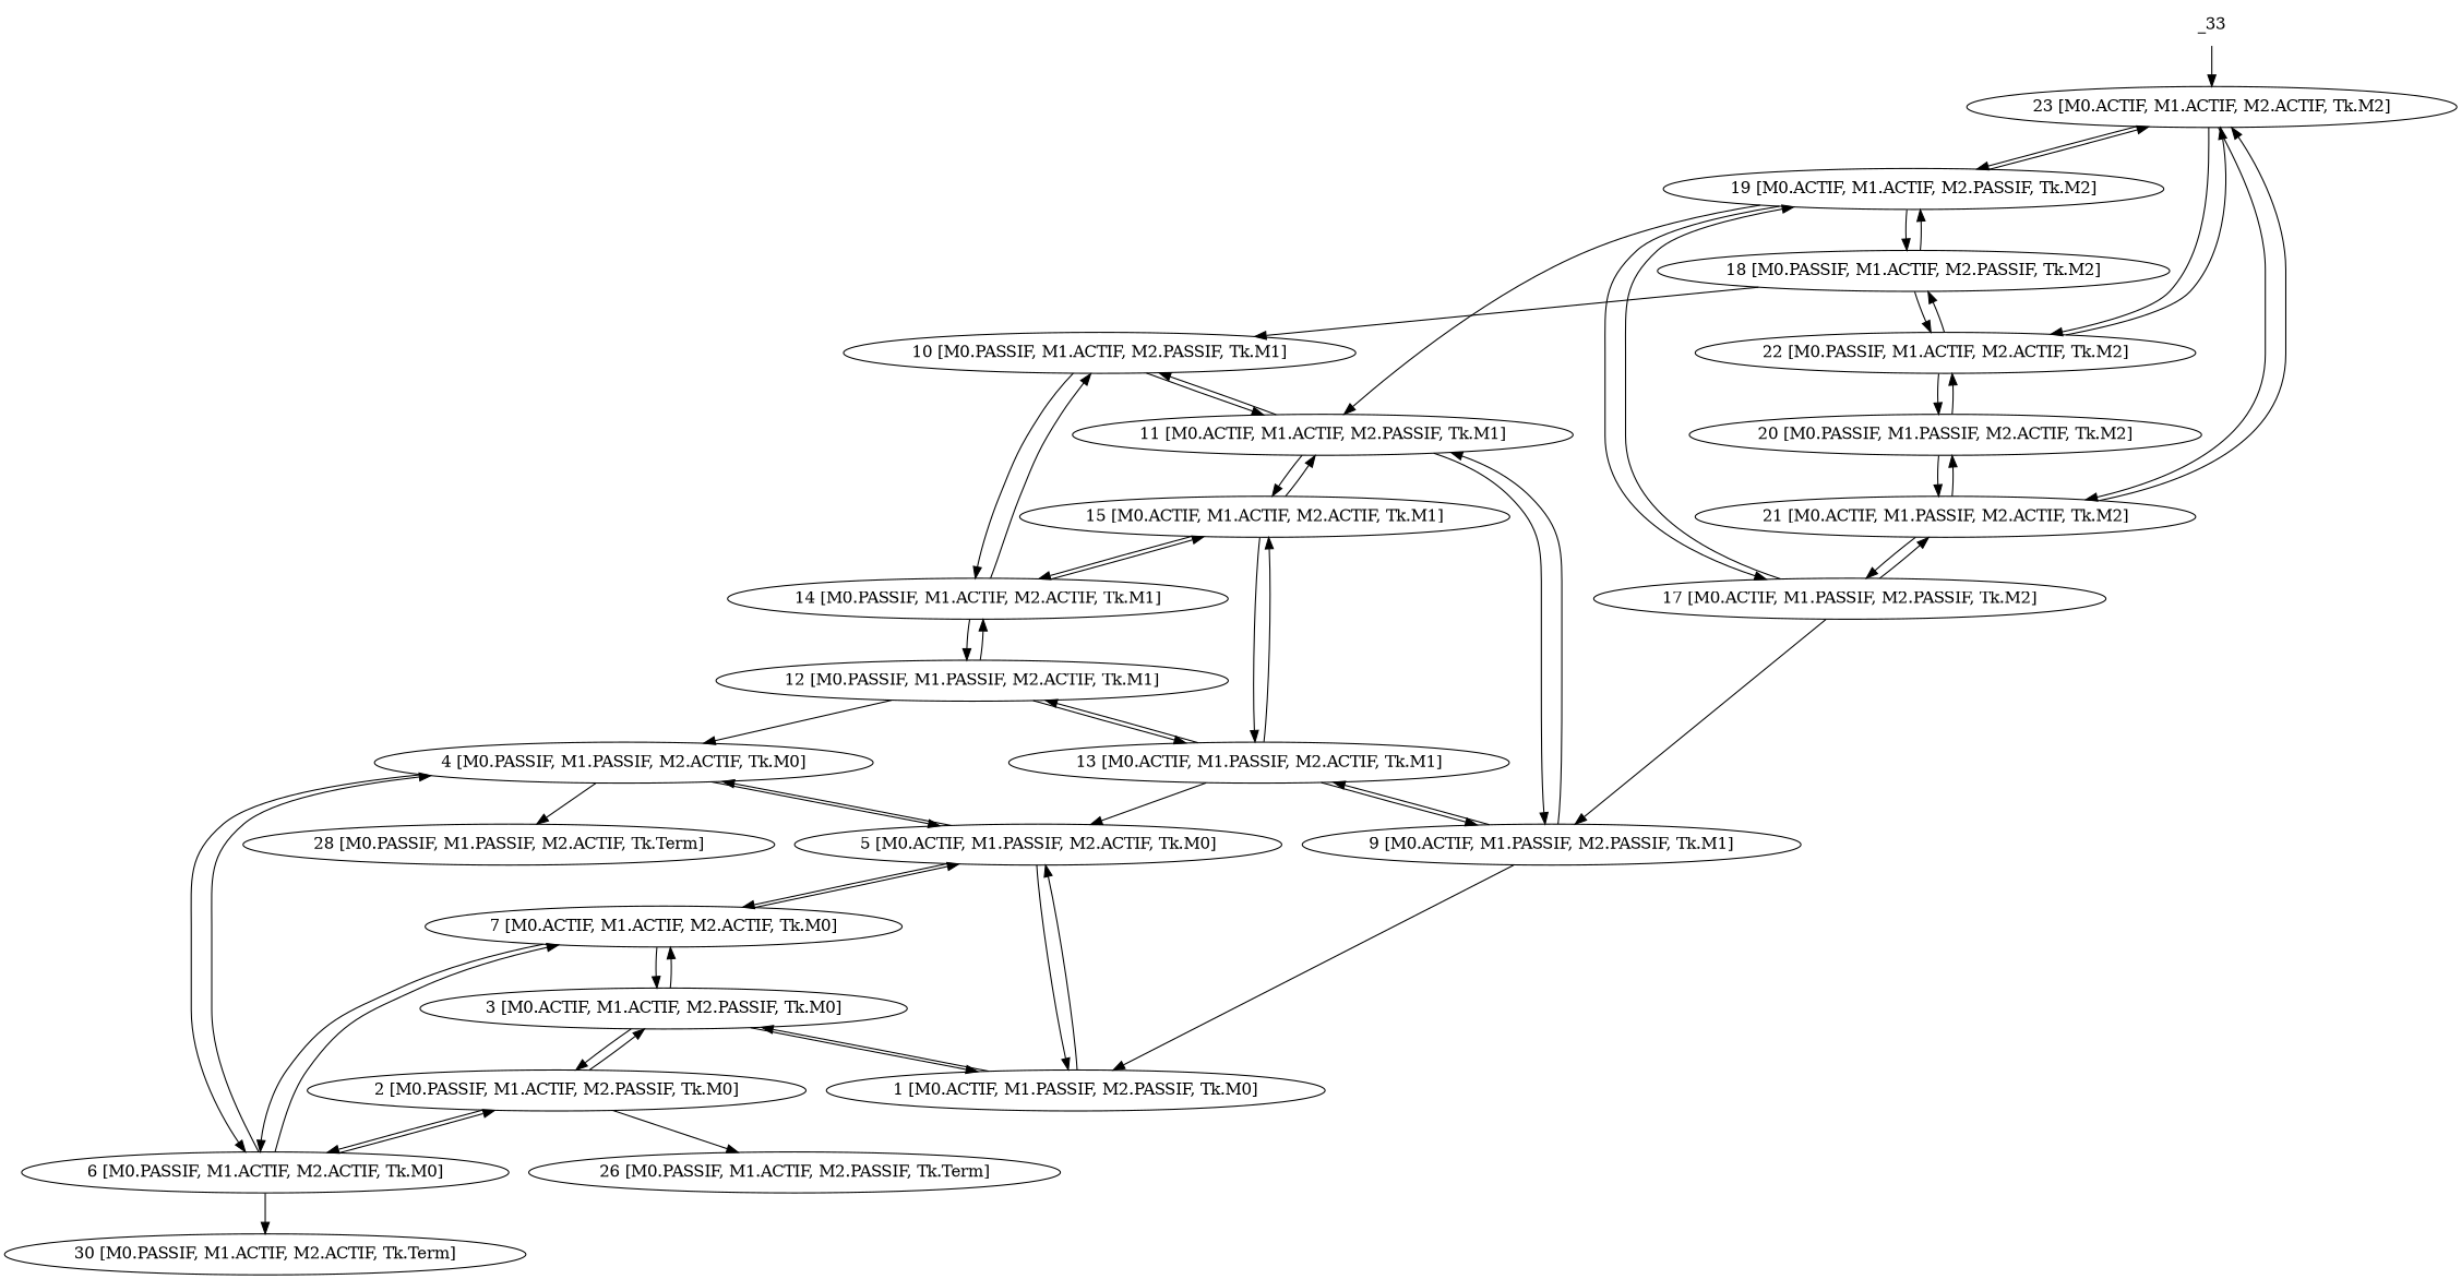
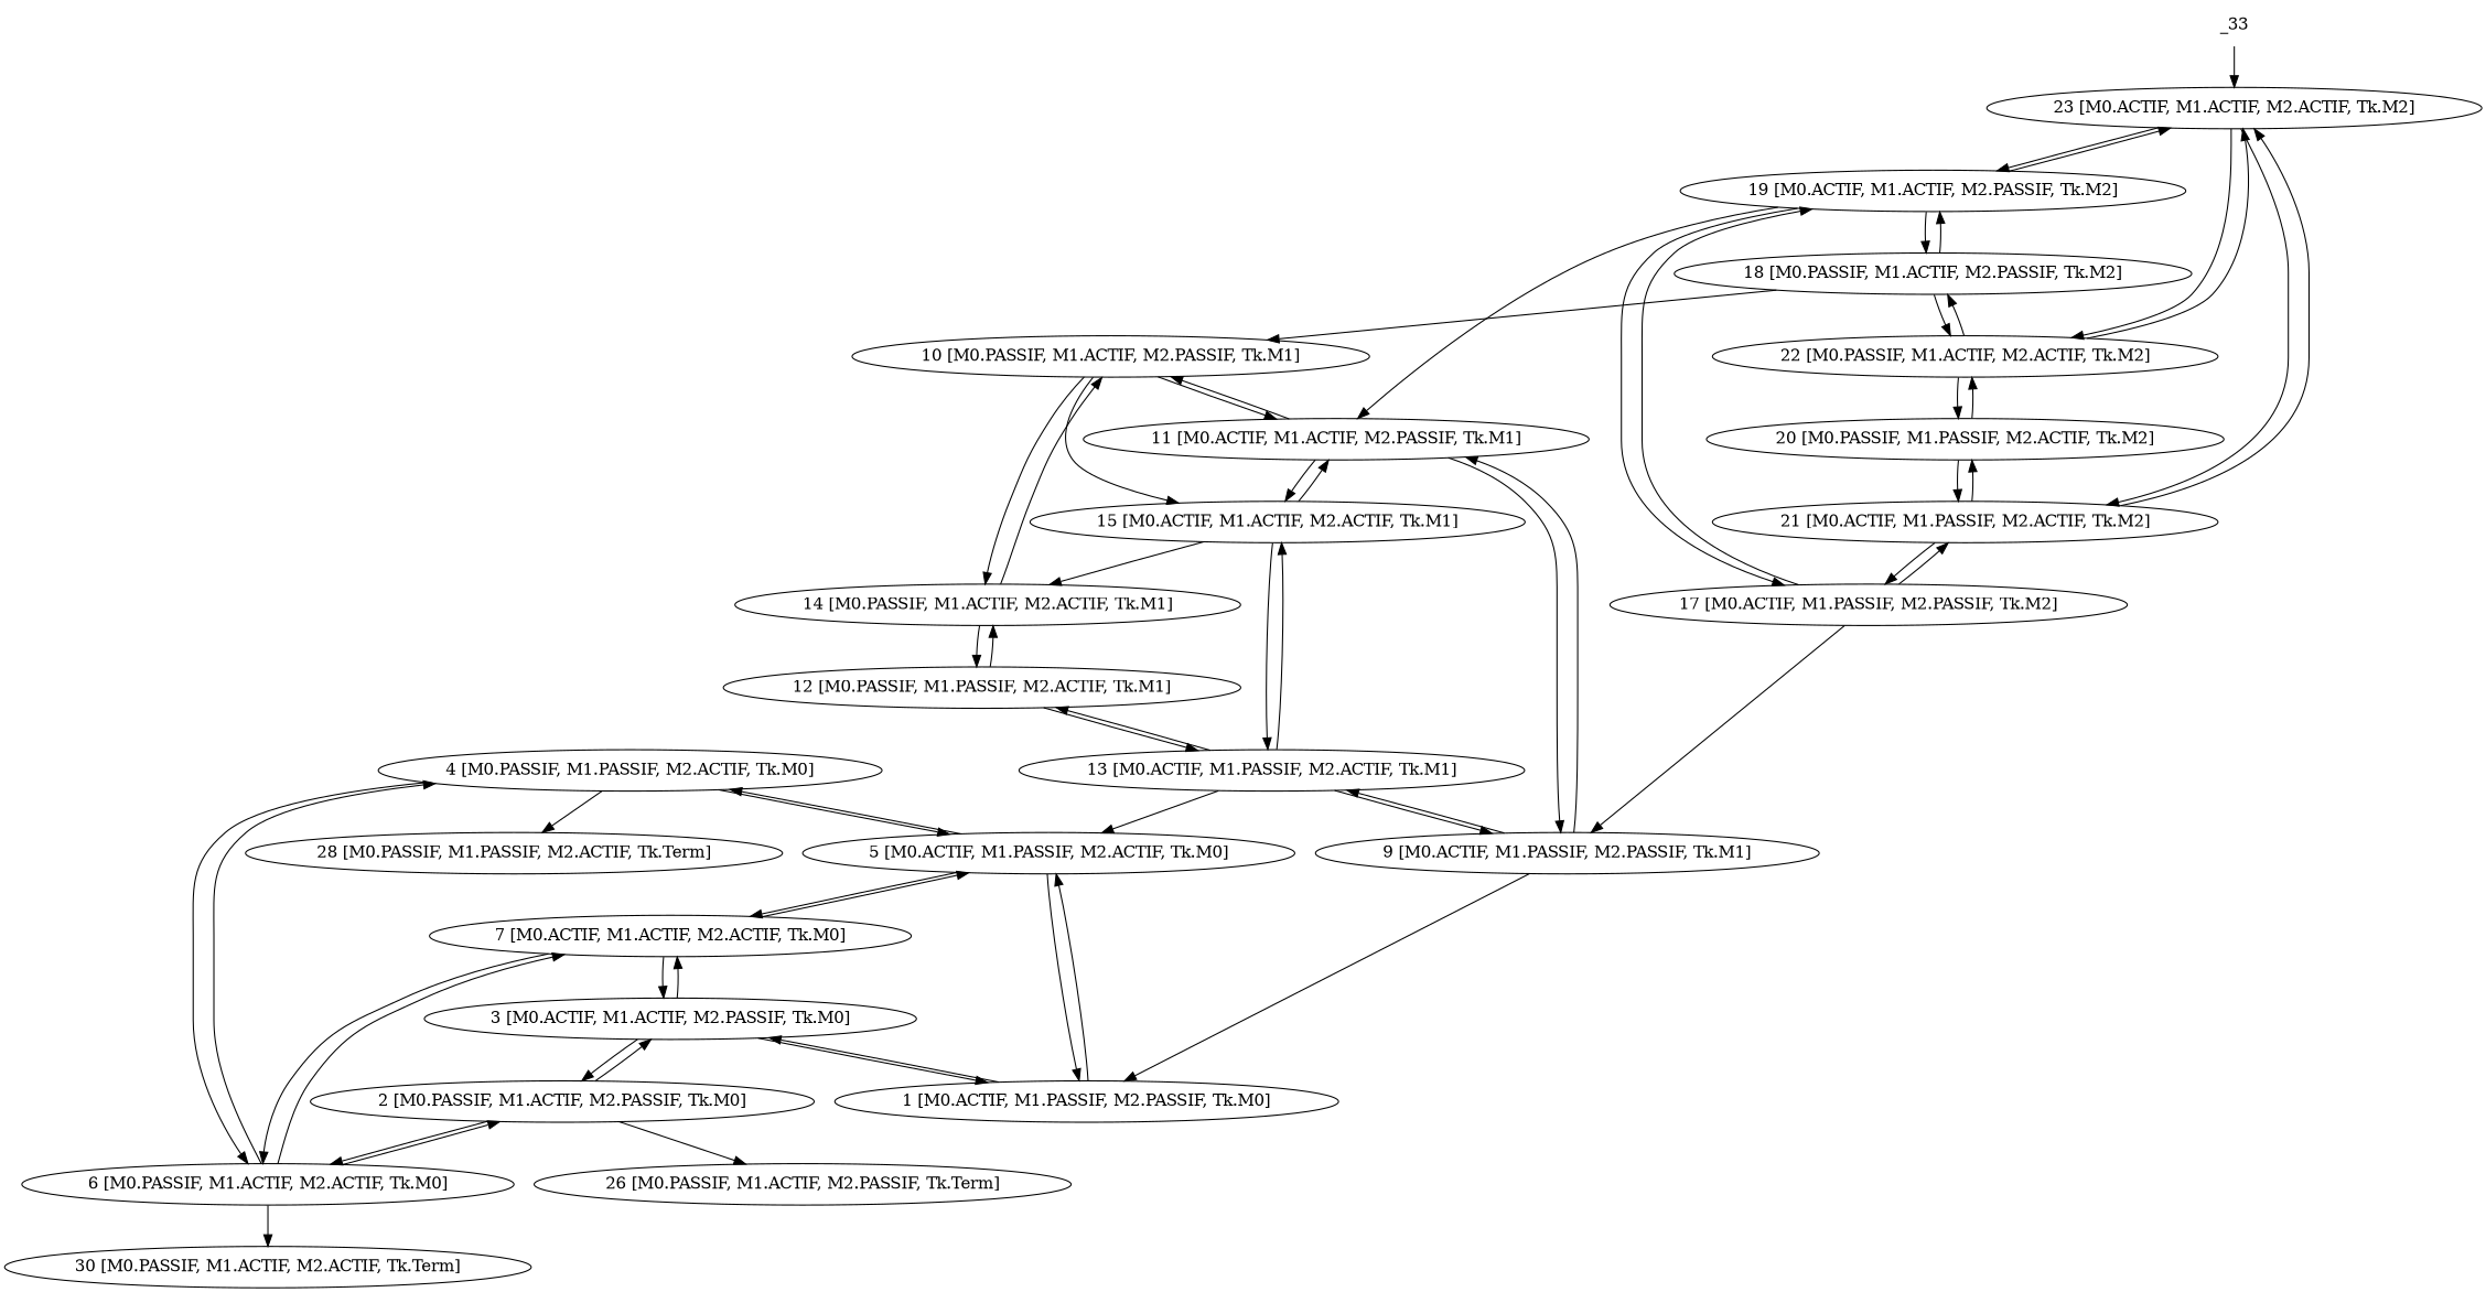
  digraph {
    n1 [label=_33 shape=none]
    n2 [label="23 [M0.ACTIF, M1.ACTIF, M2.ACTIF, Tk.M2]"]
    n3 [label="19 [M0.ACTIF, M1.ACTIF, M2.PASSIF, Tk.M2]"]
    n4 [label="21 [M0.ACTIF, M1.PASSIF, M2.ACTIF, Tk.M2]"]
    n5 [label="22 [M0.PASSIF, M1.ACTIF, M2.ACTIF, Tk.M2]"]
    n6 [label="11 [M0.ACTIF, M1.ACTIF, M2.PASSIF, Tk.M1]"]
    n7 [label="17 [M0.ACTIF, M1.PASSIF, M2.PASSIF, Tk.M2]"]
    n8 [label="18 [M0.PASSIF, M1.ACTIF, M2.PASSIF, Tk.M2]"]
    n9 [label="20 [M0.PASSIF, M1.PASSIF, M2.ACTIF, Tk.M2]"]
    n10 [label="7 [M0.ACTIF, M1.ACTIF, M2.ACTIF, Tk.M0]"]
    n11 [label="3 [M0.ACTIF, M1.ACTIF, M2.PASSIF, Tk.M0]"]
    n12 [label="5 [M0.ACTIF, M1.PASSIF, M2.ACTIF, Tk.M0]"]
    n13 [label="6 [M0.PASSIF, M1.ACTIF, M2.ACTIF, Tk.M0]"]
    n14 [label="1 [M0.ACTIF, M1.PASSIF, M2.PASSIF, Tk.M0]"]
    n15 [label="2 [M0.PASSIF, M1.ACTIF, M2.PASSIF, Tk.M0]"]
    n16 [label="4 [M0.PASSIF, M1.PASSIF, M2.ACTIF, Tk.M0]"]
    n17 [label="30 [M0.PASSIF, M1.ACTIF, M2.ACTIF, Tk.Term]"]
    n18 [label="15 [M0.ACTIF, M1.ACTIF, M2.ACTIF, Tk.M1]"]
    n19 [label="13 [M0.ACTIF, M1.PASSIF, M2.ACTIF, Tk.M1]"]
    n20 [label="14 [M0.PASSIF, M1.ACTIF, M2.ACTIF, Tk.M1]"]
    n21 [label="9 [M0.ACTIF, M1.PASSIF, M2.PASSIF, Tk.M1]"]
    n22 [label="10 [M0.PASSIF, M1.ACTIF, M2.PASSIF, Tk.M1]"]
    n23 [label="12 [M0.PASSIF, M1.PASSIF, M2.ACTIF, Tk.M1]"]
    n24 [label="26 [M0.PASSIF, M1.ACTIF, M2.PASSIF, Tk.Term]"]
    n25 [label="28 [M0.PASSIF, M1.PASSIF, M2.ACTIF, Tk.Term]"]
    n1 -> n2
    n2 -> n3
    n2 -> n4
    n2 -> n5
    n3 -> n2
    n3 -> n6
    n3 -> n7
    n3 -> n8
    n4 -> n2
    n4 -> n7
    n4 -> n9
    n5 -> n2
    n5 -> n8
    n5 -> n9
    n6 -> n18
    n6 -> n21
    n6 -> n22
    n7 -> n3
    n7 -> n4
    n7 -> n21
    n8 -> n3
    n8 -> n5
    n8 -> n22
    n9 -> n4
    n9 -> n5
    n10 -> n11
    n10 -> n12
    n10 -> n13
    n11 -> n10
    n11 -> n14
    n11 -> n15
    n12 -> n10
    n12 -> n14
    n12 -> n16
    n13 -> n10
    n13 -> n15
    n13 -> n16
    n13 -> n17
    n14 -> n11
    n14 -> n12
    n15 -> n11
    n15 -> n13
    n15 -> n24
    n16 -> n12
    n16 -> n13
    n16 -> n25
    n18 -> n6
    n18 -> n19
    n18 -> n20
    n19 -> n12
    n19 -> n18
    n19 -> n21
    n19 -> n23
-   n20 -> n18
+   n22 -> n18
    n20 -> n22
    n20 -> n23
    n21 -> n6
    n21 -> n14
    n21 -> n19
    n22 -> n6
    n22 -> n20
-   n23 -> n16
    n23 -> n19
    n23 -> n20
  }
